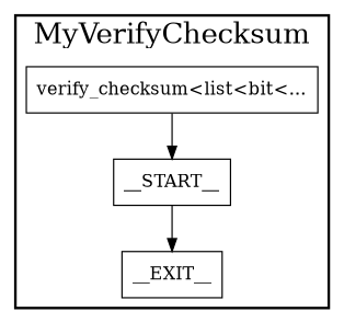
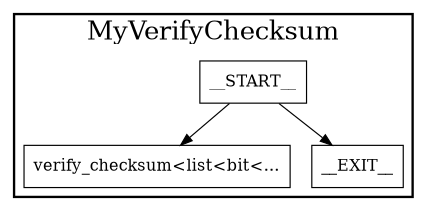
  digraph {
    node [shape=rectangle style=solid]
    n1 [label=__START__]
    n2 [label="verify_checksum<list<bit<..."]
    n3 [label=__EXIT__]
    subgraph cluster_1 {
      fontsize="22pt"
      label=MyVerifyChecksum
      style=bold
      n1
      n2
      n3
    }
-   n2 -> n1
+   n1 -> n2
    n1 -> n3
  }
